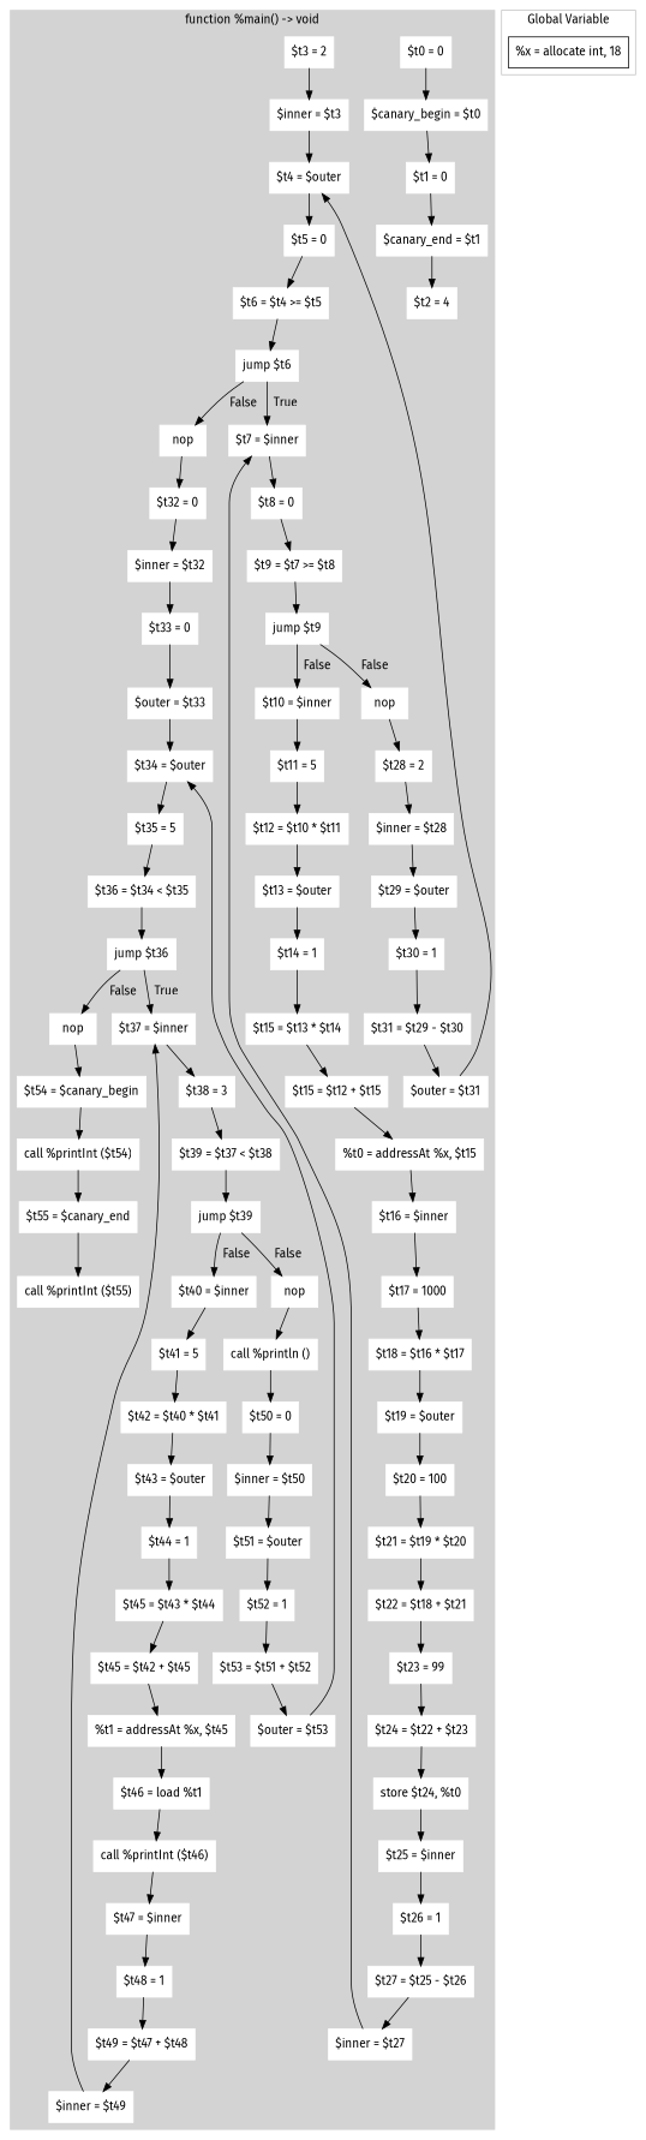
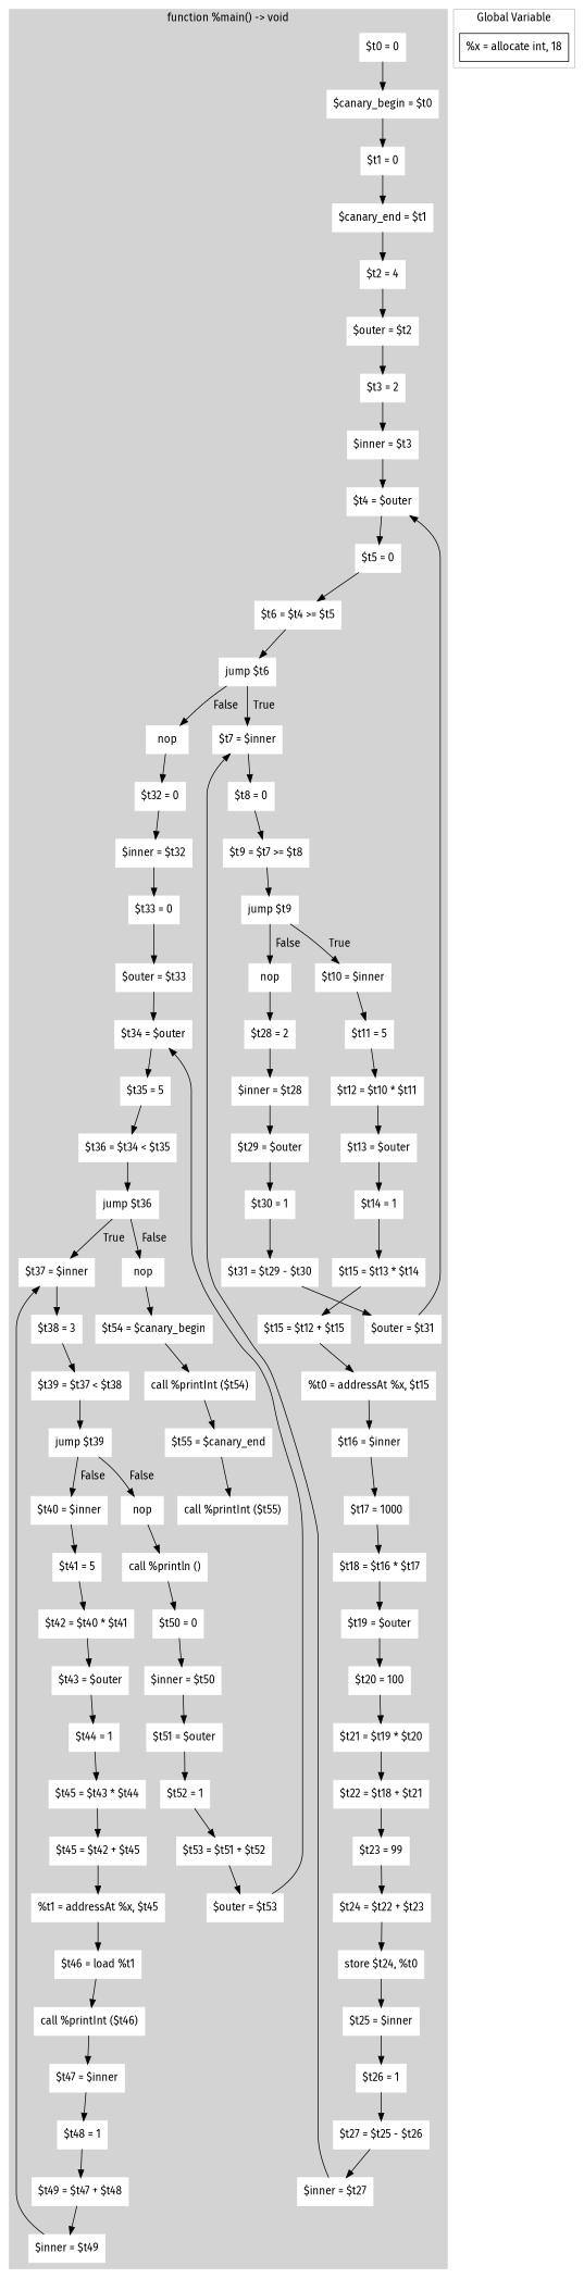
  digraph {
    fontname="Fira Sans"
    node [color=white fontname="Fira Sans" shape=rectangle style=filled]
    edge [fontname="Fira Sans"]
    n1 [label="$t0 = 0"]
    n2 [label="$canary_begin = $t0"]
    n3 [label="$t1 = 0"]
    n4 [label="$canary_end = $t1"]
    n5 [label="$t2 = 4"]
+   n6 [label="$outer = $t2"]
    n7 [label="$t3 = 2"]
    n8 [label="$inner = $t3"]
    n9 [label="$t4 = $outer"]
    n10 [label="$t5 = 0"]
    n11 [label="$t6 = $t4 >= $t5"]
    n12 [label="jump $t6"]
    n13 [label="$t7 = $inner"]
    n14 [label=nop]
    n15 [label="$t8 = 0"]
    n16 [label="$t9 = $t7 >= $t8"]
    n17 [label="jump $t9"]
    n18 [label="$t10 = $inner"]
    n19 [label=nop]
    n20 [label="$t11 = 5"]
    n21 [label="$t12 = $t10 * $t11"]
    n22 [label="$t13 = $outer"]
    n23 [label="$t14 = 1"]
    n24 [label="$t15 = $t13 * $t14"]
    n25 [label="$t15 = $t12 + $t15"]
    n26 [label="%t0 = addressAt %x, $t15"]
    n27 [label="$t16 = $inner"]
    n28 [label="$t17 = 1000"]
    n29 [label="$t18 = $t16 * $t17"]
    n30 [label="$t19 = $outer"]
    n31 [label="$t20 = 100"]
    n32 [label="$t21 = $t19 * $t20"]
    n33 [label="$t22 = $t18 + $t21"]
    n34 [label="$t23 = 99"]
    n35 [label="$t24 = $t22 + $t23"]
    n36 [label="store $t24, %t0"]
    n37 [label="$t25 = $inner"]
    n38 [label="$t26 = 1"]
    n39 [label="$t27 = $t25 - $t26"]
    n40 [label="$inner = $t27"]
    n41 [label="$t28 = 2"]
    n42 [label="$inner = $t28"]
    n43 [label="$t29 = $outer"]
    n44 [label="$t30 = 1"]
    n45 [label="$t31 = $t29 - $t30"]
    n46 [label="$outer = $t31"]
    n47 [label="$t32 = 0"]
    n48 [label="$inner = $t32"]
    n49 [label="$t33 = 0"]
    n50 [label="$outer = $t33"]
    n51 [label="$t34 = $outer"]
    n52 [label="$t35 = 5"]
    n53 [label="$t36 = $t34 < $t35"]
    n54 [label="jump $t36"]
    n55 [label="$t37 = $inner"]
    n56 [label=nop]
    n57 [label="$t38 = 3"]
    n58 [label="$t39 = $t37 < $t38"]
    n59 [label="jump $t39"]
    n60 [label="$t40 = $inner"]
    n61 [label=nop]
    n62 [label="$t41 = 5"]
    n63 [label="$t42 = $t40 * $t41"]
    n64 [label="$t43 = $outer"]
    n65 [label="$t44 = 1"]
    n66 [label="$t45 = $t43 * $t44"]
    n67 [label="$t45 = $t42 + $t45"]
    n68 [label="%t1 = addressAt %x, $t45"]
    n69 [label="$t46 = load %t1"]
    n70 [label="call %printInt ($t46)"]
    n71 [label="$t47 = $inner"]
    n72 [label="$t48 = 1"]
    n73 [label="$t49 = $t47 + $t48"]
    n74 [label="$inner = $t49"]
    n75 [label="call %println ()"]
    n76 [label="$t50 = 0"]
    n77 [label="$inner = $t50"]
    n78 [label="$t51 = $outer"]
    n79 [label="$t52 = 1"]
    n80 [label="$t53 = $t51 + $t52"]
    n81 [label="$outer = $t53"]
    n82 [label="$t54 = $canary_begin"]
    n83 [label="call %printInt ($t54)"]
    n84 [label="$t55 = $canary_end"]
    n85 [label="call %printInt ($t55)"]
    n86 [label="%x = allocate int, 18" color="" style=""]
    subgraph cluster_1 {
      color=lightgrey
      label="function %main() -> void"
      style=filled
      n1
      n2
      n3
      n4
      n5
+     n6
      n7
      n8
      n9
      n10
      n11
      n12
      n13
      n14
      n15
      n16
      n17
      n18
      n19
      n20
      n21
      n22
      n23
      n24
      n25
      n26
      n27
      n28
      n29
      n30
      n31
      n32
      n33
      n34
      n35
      n36
      n37
      n38
      n39
      n40
      n41
      n42
      n43
      n44
      n45
      n46
      n47
      n48
      n49
      n50
      n51
      n52
      n53
      n54
      n55
      n56
      n57
      n58
      n59
      n60
      n61
      n62
      n63
      n64
      n65
      n66
      n67
      n68
      n69
      n70
      n71
      n72
      n73
      n74
      n75
      n76
      n77
      n78
      n79
      n80
      n81
      n82
      n83
      n84
      n85
    }
    subgraph cluster_2 {
      color=grey
      label="Global Variable"
      n86
    }
    n1 -> n2
    n2 -> n3
    n3 -> n4
    n4 -> n5
+   n5 -> n6
+   n6 -> n7
    n7 -> n8
    n8 -> n9
    n9 -> n10
    n10 -> n11
    n11 -> n12
    n12 -> n13 [label="  True  "]
    n12 -> n14 [label="  False  "]
    n13 -> n15
    n14 -> n47
    n15 -> n16
    n16 -> n17
-   n17 -> n18 [label="  False  "]
+   n17 -> n18 [label="  True  "]
    n17 -> n19 [label="  False  "]
    n18 -> n20
    n19 -> n41
    n20 -> n21
    n21 -> n22
    n22 -> n23
    n23 -> n24
    n24 -> n25
    n25 -> n26
    n26 -> n27
    n27 -> n28
    n28 -> n29
    n29 -> n30
    n30 -> n31
    n31 -> n32
    n32 -> n33
    n33 -> n34
    n34 -> n35
    n35 -> n36
    n36 -> n37
    n37 -> n38
    n38 -> n39
    n39 -> n40
    n40 -> n13
    n41 -> n42
    n42 -> n43
    n43 -> n44
    n44 -> n45
    n45 -> n46
    n46 -> n9
    n47 -> n48
    n48 -> n49
    n49 -> n50
    n50 -> n51
    n51 -> n52
    n52 -> n53
    n53 -> n54
    n54 -> n55 [label="  True  "]
    n54 -> n56 [label="  False  "]
    n55 -> n57
    n56 -> n82
    n57 -> n58
    n58 -> n59
    n59 -> n60 [label="  False  "]
    n59 -> n61 [label="  False  "]
    n60 -> n62
    n61 -> n75
    n62 -> n63
    n63 -> n64
    n64 -> n65
    n65 -> n66
    n66 -> n67
    n67 -> n68
    n68 -> n69
    n69 -> n70
    n70 -> n71
    n71 -> n72
    n72 -> n73
    n73 -> n74
    n74 -> n55
    n75 -> n76
    n76 -> n77
    n77 -> n78
    n78 -> n79
    n79 -> n80
    n80 -> n81
    n81 -> n51
    n82 -> n83
    n83 -> n84
    n84 -> n85
  }
